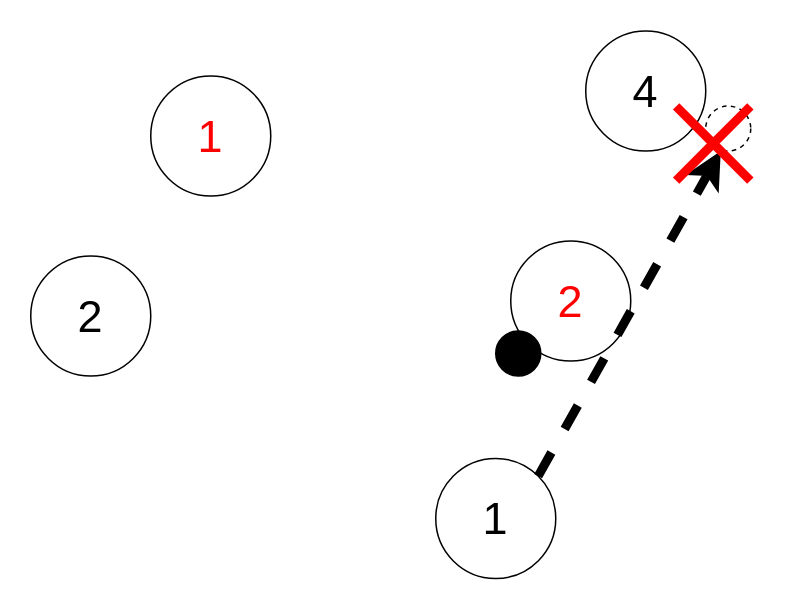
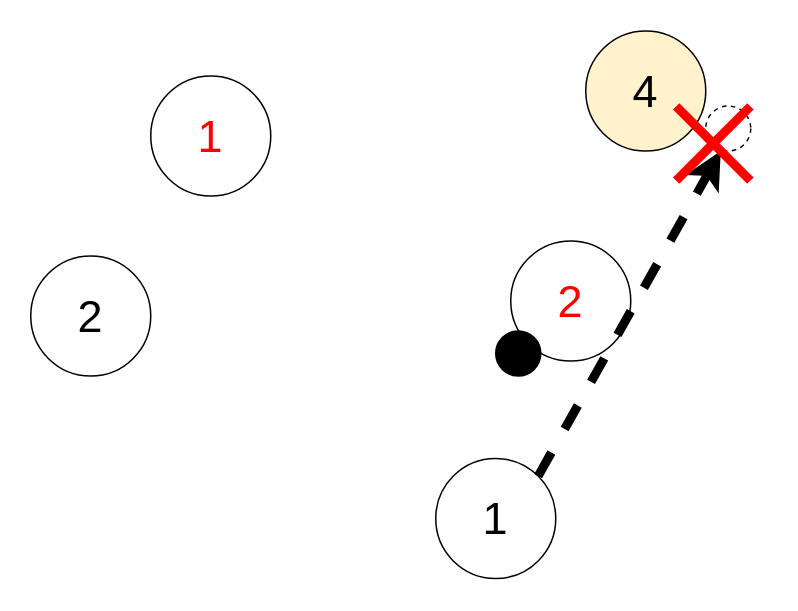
  <mxCell id="0" />
  <mxCell id="1" parent="0" />
  <mxCell id="2" value="" style="ellipse;whiteSpace=wrap;html=1;aspect=fixed;fillColor=#FFFFFF;dashed=1;" parent="1" vertex="1"><mxGeometry x="470" y="70" width="30" height="30" as="geometry" /></mxCell>
  <mxCell id="3" value="&lt;font style=&quot;font-size: 30px;&quot;&gt;1&lt;/font&gt;" style="ellipse;whiteSpace=wrap;html=1;aspect=fixed;" parent="1" vertex="1"><mxGeometry x="290" y="305" width="80" height="80" as="geometry" /></mxCell>
  <mxCell id="4" value="&lt;font color=&quot;#ff0000&quot; style=&quot;font-size: 30px;&quot;&gt;1&lt;/font&gt;" style="ellipse;whiteSpace=wrap;html=1;aspect=fixed;fillColor=#FFFFFF;" parent="1" vertex="1"><mxGeometry x="100" y="50" width="80" height="80" as="geometry" /></mxCell>
  <mxCell id="5" value="&lt;font style=&quot;font-size: 30px;&quot;&gt;2&lt;/font&gt;" style="ellipse;whiteSpace=wrap;html=1;aspect=fixed;" parent="1" vertex="1"><mxGeometry x="20" y="170" width="80" height="80" as="geometry" /></mxCell>
- <mxCell id="6" value="&lt;font style=&quot;font-size: 30px;&quot;&gt;4&lt;/font&gt;" style="ellipse;whiteSpace=wrap;html=1;aspect=fixed;" parent="1" vertex="1"><mxGeometry x="390" y="20" width="80" height="80" as="geometry" /></mxCell>
+ <mxCell id="6" value="&lt;font style=&quot;font-size: 30px;&quot;&gt;4&lt;/font&gt;" style="ellipse;whiteSpace=wrap;html=1;aspect=fixed;fillColor=#fff2cc;" parent="1" vertex="1"><mxGeometry x="390" y="20" width="80" height="80" as="geometry" /></mxCell>
  <mxCell id="7" value="&lt;font color=&quot;#ff0000&quot; style=&quot;font-size: 30px;&quot;&gt;2&lt;/font&gt;" style="ellipse;whiteSpace=wrap;html=1;aspect=fixed;fillColor=#FFFFFF;" parent="1" vertex="1"><mxGeometry x="340" y="160" width="80" height="80" as="geometry" /></mxCell>
  <mxCell id="8" value="" style="endArrow=classic;html=1;rounded=0;exitX=1;exitY=0;exitDx=0;exitDy=0;strokeWidth=6;dashed=1;" parent="1" source="3" edge="1"><mxGeometry width="50" height="50" relative="1" as="geometry"><mxPoint x="341.56" y="292.11" as="sourcePoint" /><mxPoint x="480" y="100" as="targetPoint" /></mxGeometry></mxCell>
  <mxCell id="9" value="" style="ellipse;whiteSpace=wrap;html=1;aspect=fixed;fillColor=#000000;" vertex="1" parent="1"><mxGeometry x="330" y="220" width="30" height="30" as="geometry" /></mxCell>
  <mxCell id="10" value="" style="shape=cross;whiteSpace=wrap;html=1;fillColor=none;strokeColor=#FF0000;size=0;strokeWidth=6;rotation=45;" vertex="1" parent="1"><mxGeometry x="440" y="60" width="70" height="70" as="geometry" /></mxCell>
